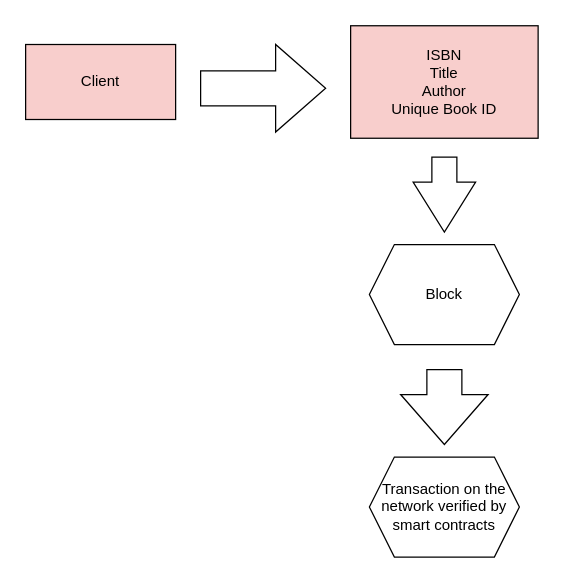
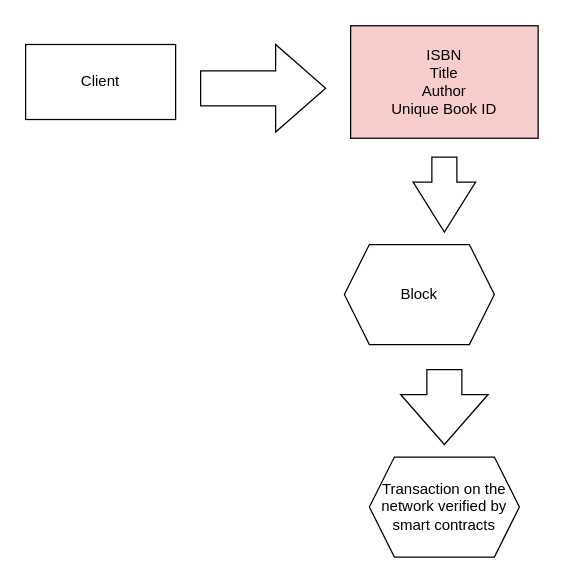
  <mxCell id="0" />
  <mxCell id="1" parent="0" />
  <mxCell id="2" value="ISBN&lt;br&gt;Title&lt;br&gt;Author&lt;br&gt;Unique Book ID" style="rounded=0;whiteSpace=wrap;html=1;fillColor=#f8cecc;" vertex="1" parent="1"><mxGeometry x="280" y="20" width="150" height="90" as="geometry" /></mxCell>
- <mxCell id="3" value="Client" style="rounded=0;whiteSpace=wrap;html=1;fillColor=#f8cecc;" vertex="1" parent="1"><mxGeometry x="20" y="35" width="120" height="60" as="geometry" /></mxCell>
+ <mxCell id="3" value="Client" style="rounded=0;whiteSpace=wrap;html=1;" vertex="1" parent="1"><mxGeometry x="20" y="35" width="120" height="60" as="geometry" /></mxCell>
  <mxCell id="4" value="" style="html=1;shadow=0;dashed=0;align=center;verticalAlign=middle;shape=mxgraph.arrows2.arrow;dy=0.6;dx=40;notch=0;" vertex="1" parent="1"><mxGeometry x="160" y="35" width="100" height="70" as="geometry" /></mxCell>
  <mxCell id="5" value="" style="html=1;shadow=0;dashed=0;align=center;verticalAlign=middle;shape=mxgraph.arrows2.arrow;dy=0.6;dx=40;direction=south;notch=0;" vertex="1" parent="1"><mxGeometry x="330" y="125" width="50" height="60" as="geometry" /></mxCell>
- <mxCell id="6" value="Block" style="shape=hexagon;perimeter=hexagonPerimeter2;whiteSpace=wrap;html=1;fixedSize=1;" vertex="1" parent="1"><mxGeometry x="295" y="195" width="120" height="80" as="geometry" /></mxCell>
+ <mxCell id="6" value="Block" style="shape=hexagon;perimeter=hexagonPerimeter2;whiteSpace=wrap;html=1;fixedSize=1;" vertex="1" parent="1"><mxGeometry x="275" y="195" width="120" height="80" as="geometry" /></mxCell>
  <mxCell id="7" value="" style="html=1;shadow=0;dashed=0;align=center;verticalAlign=middle;shape=mxgraph.arrows2.arrow;dy=0.6;dx=40;direction=south;notch=0;" vertex="1" parent="1"><mxGeometry x="320" y="295" width="70" height="60" as="geometry" /></mxCell>
  <mxCell id="8" value="Transaction on the network verified by smart contracts" style="shape=hexagon;perimeter=hexagonPerimeter2;whiteSpace=wrap;html=1;fixedSize=1;" vertex="1" parent="1"><mxGeometry x="295" y="365" width="120" height="80" as="geometry" /></mxCell>
